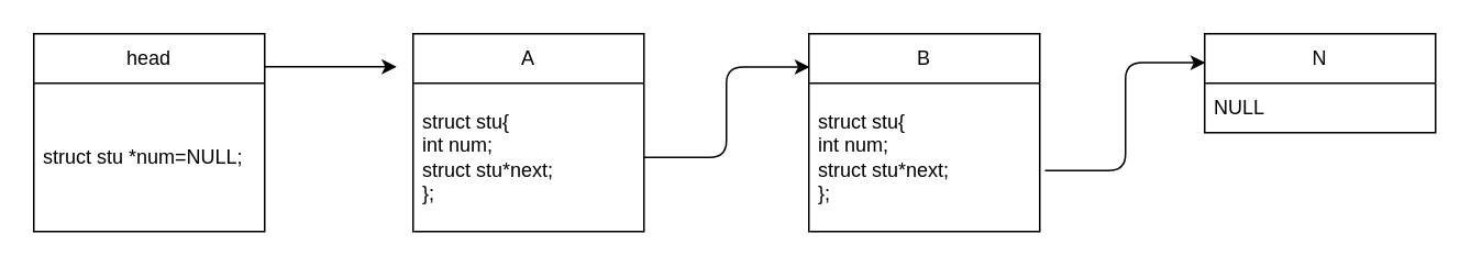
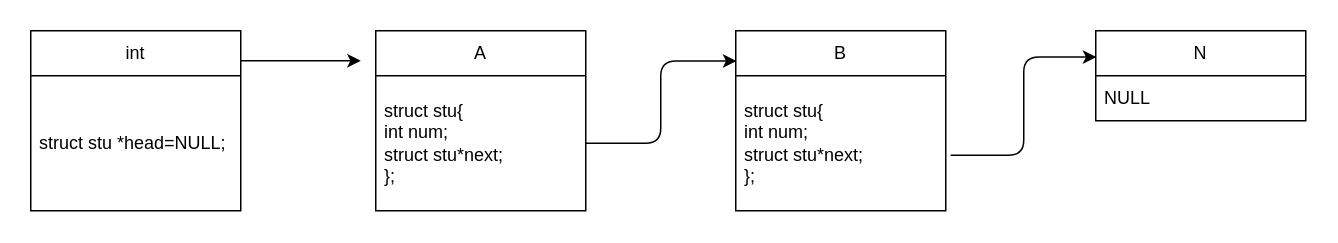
  <mxCell id="0" />
  <mxCell id="1" parent="0" />
  <mxCell id="2" value="A" style="swimlane;fontStyle=0;childLayout=stackLayout;horizontal=1;startSize=30;horizontalStack=0;resizeParent=1;resizeParentMax=0;resizeLast=0;collapsible=1;marginBottom=0;whiteSpace=wrap;html=1;" parent="1" vertex="1"><mxGeometry x="250" y="20" width="140" height="120" as="geometry" /></mxCell>
  <mxCell id="3" value="struct stu{&lt;br&gt;int num;&lt;br&gt;struct stu*next;&lt;br&gt;};" style="text;strokeColor=none;fillColor=none;align=left;verticalAlign=middle;spacingLeft=4;spacingRight=4;overflow=hidden;points=[[0,0.5],[1,0.5]];portConstraint=eastwest;rotatable=0;whiteSpace=wrap;html=1;" parent="2" vertex="1"><mxGeometry y="30" width="140" height="90" as="geometry" /></mxCell>
  <mxCell id="4" value="" style="edgeStyle=none;orthogonalLoop=1;jettySize=auto;html=1;" parent="1" edge="1"><mxGeometry width="80" relative="1" as="geometry"><mxPoint x="160" y="40" as="sourcePoint" /><mxPoint x="240" y="40" as="targetPoint" /><Array as="points" /></mxGeometry></mxCell>
  <mxCell id="5" value="B" style="swimlane;fontStyle=0;childLayout=stackLayout;horizontal=1;startSize=30;horizontalStack=0;resizeParent=1;resizeParentMax=0;resizeLast=0;collapsible=1;marginBottom=0;whiteSpace=wrap;html=1;" parent="1" vertex="1"><mxGeometry x="490" y="20" width="140" height="120" as="geometry" /></mxCell>
  <mxCell id="6" value="struct stu{&lt;br&gt;int num;&lt;br&gt;struct stu*next;&lt;br&gt;};" style="text;strokeColor=none;fillColor=none;align=left;verticalAlign=middle;spacingLeft=4;spacingRight=4;overflow=hidden;points=[[0,0.5],[1,0.5]];portConstraint=eastwest;rotatable=0;whiteSpace=wrap;html=1;" parent="5" vertex="1"><mxGeometry y="30" width="140" height="90" as="geometry" /></mxCell>
  <mxCell id="7" value="" style="edgeStyle=elbowEdgeStyle;orthogonalLoop=1;jettySize=auto;html=1;entryX=0.003;entryY=0.168;entryDx=0;entryDy=0;entryPerimeter=0;" parent="1" source="3" target="5" edge="1"><mxGeometry width="80" relative="1" as="geometry"><mxPoint x="390" y="155" as="sourcePoint" /><mxPoint x="460" y="100" as="targetPoint" /></mxGeometry></mxCell>
  <mxCell id="8" value="N" style="swimlane;fontStyle=0;childLayout=stackLayout;horizontal=1;startSize=30;horizontalStack=0;resizeParent=1;resizeParentMax=0;resizeLast=0;collapsible=1;marginBottom=0;whiteSpace=wrap;html=1;" parent="1" vertex="1"><mxGeometry x="730" y="20" width="140" height="60" as="geometry" /></mxCell>
  <mxCell id="9" value="NULL" style="text;strokeColor=none;fillColor=none;align=left;verticalAlign=middle;spacingLeft=4;spacingRight=4;overflow=hidden;points=[[0,0.5],[1,0.5]];portConstraint=eastwest;rotatable=0;whiteSpace=wrap;html=1;" parent="8" vertex="1"><mxGeometry y="30" width="140" height="30" as="geometry" /></mxCell>
  <mxCell id="10" value="" style="edgeStyle=elbowEdgeStyle;orthogonalLoop=1;jettySize=auto;html=1;exitX=1.023;exitY=0.589;exitDx=0;exitDy=0;entryX=0.003;entryY=0.168;entryDx=0;entryDy=0;entryPerimeter=0;exitPerimeter=0;" parent="1" source="6" edge="1"><mxGeometry width="80" relative="1" as="geometry"><mxPoint x="630" y="122.42" as="sourcePoint" /><mxPoint x="730.42" y="37.58" as="targetPoint" /></mxGeometry></mxCell>
- <mxCell id="11" value="head" style="swimlane;fontStyle=0;childLayout=stackLayout;horizontal=1;startSize=30;horizontalStack=0;resizeParent=1;resizeParentMax=0;resizeLast=0;collapsible=1;marginBottom=0;whiteSpace=wrap;html=1;" vertex="1" parent="1"><mxGeometry x="20" y="20" width="140" height="120" as="geometry" /></mxCell>
- <mxCell id="12" value="struct stu *num=NULL;" style="text;strokeColor=none;fillColor=none;align=left;verticalAlign=middle;spacingLeft=4;spacingRight=4;overflow=hidden;points=[[0,0.5],[1,0.5]];portConstraint=eastwest;rotatable=0;whiteSpace=wrap;html=1;" vertex="1" parent="11"><mxGeometry y="30" width="140" height="90" as="geometry" /></mxCell>
+ <mxCell id="11" value="int" style="swimlane;fontStyle=0;childLayout=stackLayout;horizontal=1;startSize=30;horizontalStack=0;resizeParent=1;resizeParentMax=0;resizeLast=0;collapsible=1;marginBottom=0;whiteSpace=wrap;html=1;" vertex="1" parent="1"><mxGeometry x="20" y="20" width="140" height="120" as="geometry" /></mxCell>
+ <mxCell id="12" value="struct stu *head=NULL;" style="text;strokeColor=none;fillColor=none;align=left;verticalAlign=middle;spacingLeft=4;spacingRight=4;overflow=hidden;points=[[0,0.5],[1,0.5]];portConstraint=eastwest;rotatable=0;whiteSpace=wrap;html=1;" vertex="1" parent="11"><mxGeometry y="30" width="140" height="90" as="geometry" /></mxCell>
